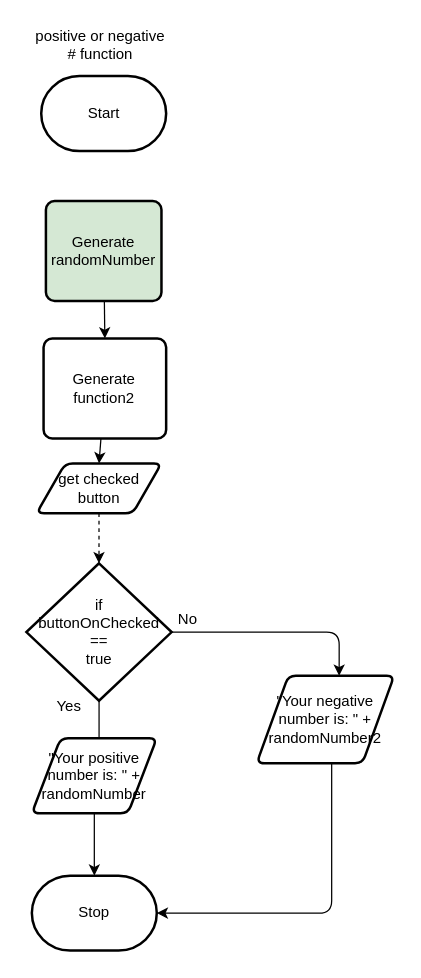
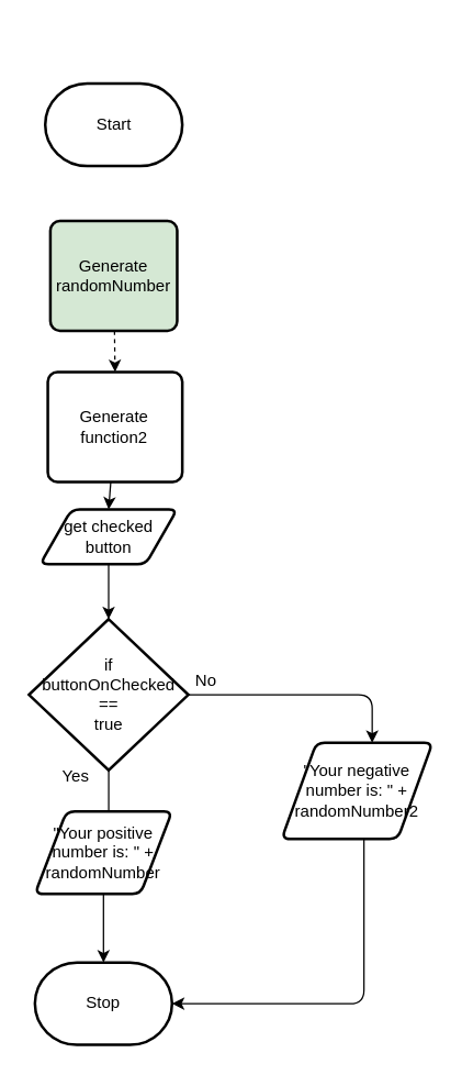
  <mxCell id="0" />
  <mxCell id="1" parent="0" />
  <mxCell id="2" value="Start" style="strokeWidth=2;html=1;shape=mxgraph.flowchart.terminator;whiteSpace=wrap;" parent="1" vertex="1"><mxGeometry x="32.5" y="60" width="100" height="60" as="geometry" /></mxCell>
- <mxCell id="3" style="edgeStyle=none;html=1;entryX=0.5;entryY=0;entryDx=0;entryDy=0;entryPerimeter=0;dashed=1;" parent="1" source="4" target="10" edge="1"><mxGeometry relative="1" as="geometry" /></mxCell>
+ <mxCell id="3" style="edgeStyle=none;html=1;entryX=0.5;entryY=0;entryDx=0;entryDy=0;entryPerimeter=0;" parent="1" source="4" target="10" edge="1"><mxGeometry relative="1" as="geometry" /></mxCell>
  <mxCell id="4" value="get checked&lt;br&gt;button" style="shape=parallelogram;html=1;strokeWidth=2;perimeter=parallelogramPerimeter;whiteSpace=wrap;rounded=1;arcSize=12;size=0.23;" parent="1" vertex="1"><mxGeometry x="28.75" y="370" width="100" height="40" as="geometry" /></mxCell>
  <mxCell id="5" value="Stop" style="strokeWidth=2;html=1;shape=mxgraph.flowchart.terminator;whiteSpace=wrap;" parent="1" vertex="1"><mxGeometry x="25" y="700" width="100" height="60" as="geometry" /></mxCell>
- <mxCell id="6" style="edgeStyle=none;html=1;entryX=0.5;entryY=0;entryDx=0;entryDy=0;" parent="1" source="7" target="18" edge="1"><mxGeometry relative="1" as="geometry" /></mxCell>
+ <mxCell id="6" style="edgeStyle=none;html=1;entryX=0.5;entryY=0;entryDx=0;entryDy=0;dashed=1;" parent="1" source="7" target="18" edge="1"><mxGeometry relative="1" as="geometry" /></mxCell>
  <mxCell id="7" value="Generate&lt;br&gt;randomNumber" style="rounded=1;whiteSpace=wrap;html=1;absoluteArcSize=1;arcSize=14;strokeWidth=2;fillColor=#d5e8d4;" parent="1" vertex="1"><mxGeometry x="36.25" y="160" width="92.5" height="80" as="geometry" /></mxCell>
  <mxCell id="8" style="edgeStyle=orthogonalEdgeStyle;html=1;entryX=0.6;entryY=0;entryDx=0;entryDy=0;entryPerimeter=0;" parent="1" source="10" target="12" edge="1"><mxGeometry relative="1" as="geometry" /></mxCell>
  <mxCell id="9" style="edgeStyle=orthogonalEdgeStyle;html=1;entryX=0.538;entryY=0.167;entryDx=0;entryDy=0;entryPerimeter=0;" parent="1" source="10" target="14" edge="1"><mxGeometry relative="1" as="geometry" /></mxCell>
  <mxCell id="10" value="if&lt;br&gt;buttonOnChecked&lt;br&gt;==&lt;br&gt;true" style="strokeWidth=2;html=1;shape=mxgraph.flowchart.decision;whiteSpace=wrap;" parent="1" vertex="1"><mxGeometry x="20.63" y="450" width="116.25" height="110" as="geometry" /></mxCell>
  <mxCell id="11" style="edgeStyle=elbowEdgeStyle;html=1;entryX=1;entryY=0.5;entryDx=0;entryDy=0;entryPerimeter=0;elbow=vertical;" parent="1" source="12" target="5" edge="1"><mxGeometry relative="1" as="geometry"><Array as="points"><mxPoint x="265" y="730" /><mxPoint x="175" y="670" /></Array></mxGeometry></mxCell>
  <mxCell id="12" value="&lt;span style=&quot;font-family: &amp;#34;helvetica&amp;#34;&quot;&gt;&quot;Your negative number is: &quot; + randomNumber2&lt;/span&gt;" style="shape=parallelogram;html=1;strokeWidth=2;perimeter=parallelogramPerimeter;whiteSpace=wrap;rounded=1;arcSize=12;size=0.23;" parent="1" vertex="1"><mxGeometry x="205" y="540" width="110" height="70" as="geometry" /></mxCell>
  <mxCell id="13" style="edgeStyle=orthogonalEdgeStyle;html=1;" parent="1" source="14" target="5" edge="1"><mxGeometry relative="1" as="geometry" /></mxCell>
  <mxCell id="14" value="&quot;Your positive number is: &quot; + randomNumber" style="shape=parallelogram;html=1;strokeWidth=2;perimeter=parallelogramPerimeter;whiteSpace=wrap;rounded=1;arcSize=12;size=0.23;" parent="1" vertex="1"><mxGeometry x="25" y="590" width="100" height="60" as="geometry" /></mxCell>
  <mxCell id="15" value="Yes" style="text;html=1;strokeColor=none;fillColor=none;align=center;verticalAlign=middle;whiteSpace=wrap;rounded=0;" parent="1" vertex="1"><mxGeometry x="25" y="550" width="60" height="30" as="geometry" /></mxCell>
  <mxCell id="16" value="No" style="text;html=1;strokeColor=none;fillColor=none;align=center;verticalAlign=middle;whiteSpace=wrap;rounded=0;" parent="1" vertex="1"><mxGeometry x="120" y="480" width="60" height="30" as="geometry" /></mxCell>
  <mxCell id="17" style="edgeStyle=none;html=1;entryX=0.5;entryY=0;entryDx=0;entryDy=0;" parent="1" source="18" target="4" edge="1"><mxGeometry relative="1" as="geometry" /></mxCell>
  <mxCell id="18" value="Generate&lt;br&gt;function2" style="rounded=1;whiteSpace=wrap;html=1;absoluteArcSize=1;arcSize=14;strokeWidth=2;" parent="1" vertex="1"><mxGeometry x="34.38" y="270" width="98.12" height="80" as="geometry" /></mxCell>
- <mxCell id="19" value="positive or negative # function" style="text;html=1;strokeColor=none;fillColor=none;align=center;verticalAlign=middle;whiteSpace=wrap;rounded=0;" vertex="1" parent="1"><mxGeometry x="25" y="20" width="110" height="30" as="geometry" /></mxCell>
